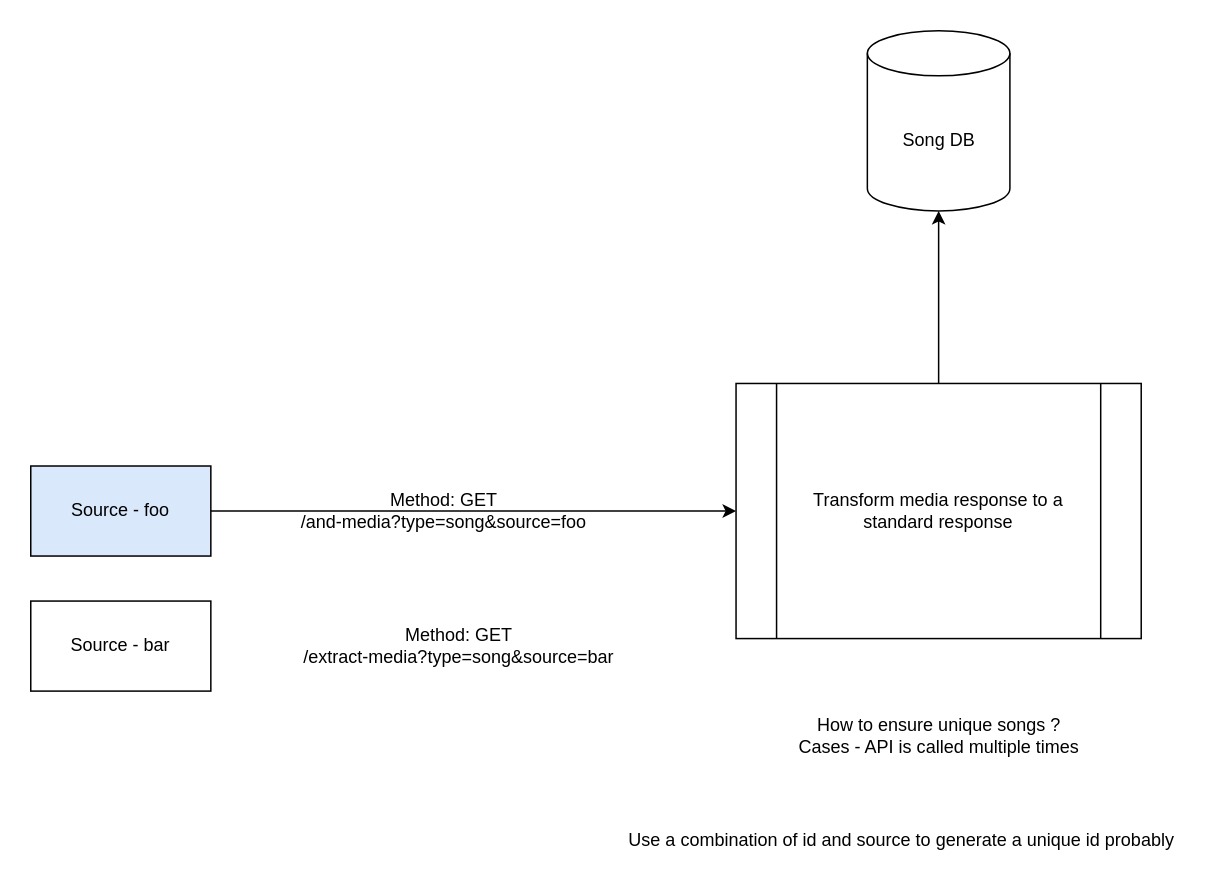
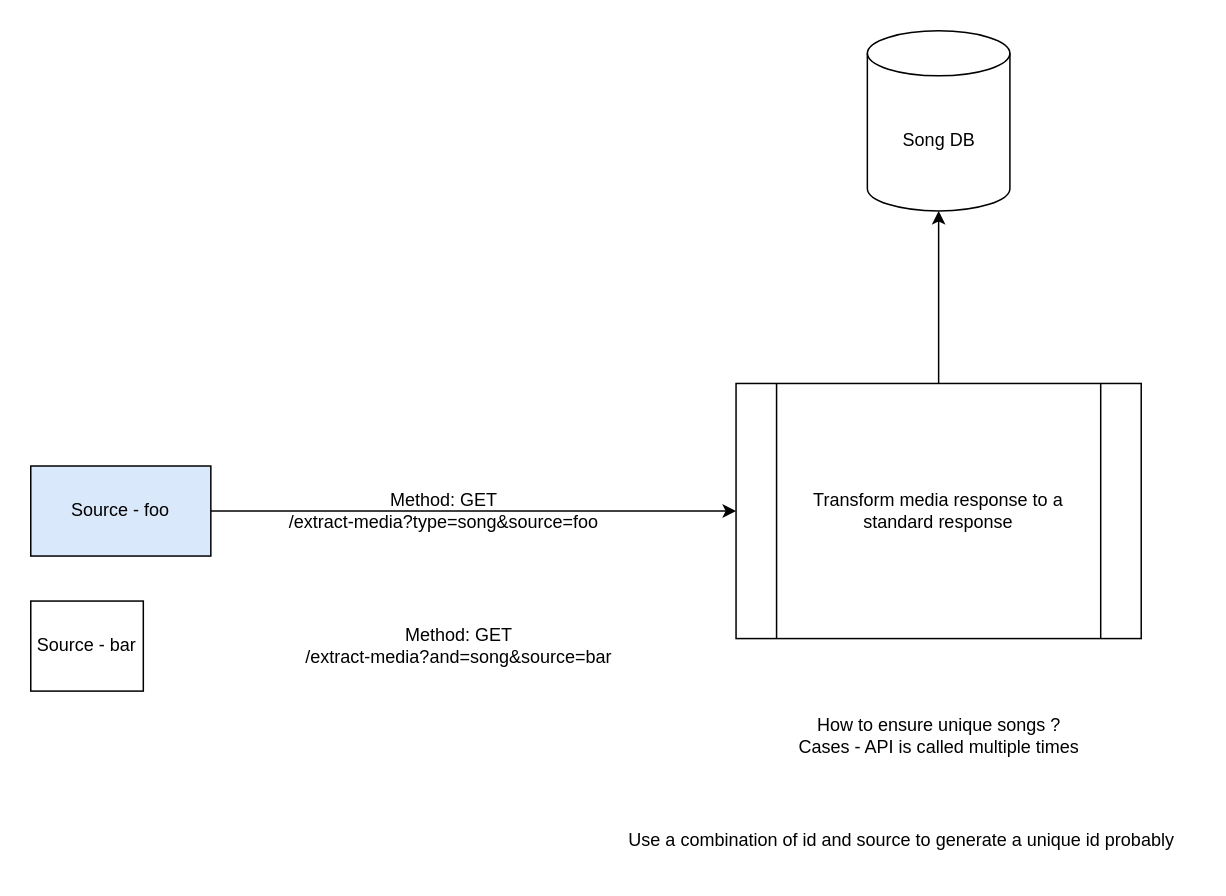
  <mxCell id="0" />
  <mxCell id="1" parent="0" />
  <mxCell id="2" style="edgeStyle=orthogonalEdgeStyle;rounded=0;orthogonalLoop=1;jettySize=auto;html=1;exitX=1;exitY=0.5;exitDx=0;exitDy=0;" edge="1" parent="1" source="3"><mxGeometry relative="1" as="geometry"><mxPoint x="490" y="340" as="targetPoint" /></mxGeometry></mxCell>
  <mxCell id="3" value="Source - foo" style="rounded=0;whiteSpace=wrap;html=1;fillColor=#dae8fc;" vertex="1" parent="1"><mxGeometry x="20" y="310" width="120" height="60" as="geometry" /></mxCell>
- <mxCell id="4" value="Source - bar" style="rounded=0;whiteSpace=wrap;html=1;" vertex="1" parent="1"><mxGeometry x="20" y="400" width="120" height="60" as="geometry" /></mxCell>
+ <mxCell id="4" value="Source - bar" style="rounded=0;whiteSpace=wrap;html=1;" vertex="1" parent="1"><mxGeometry x="20" y="400" width="75" height="60" as="geometry" /></mxCell>
  <mxCell id="5" style="edgeStyle=orthogonalEdgeStyle;rounded=0;orthogonalLoop=1;jettySize=auto;html=1;exitX=0.5;exitY=0;exitDx=0;exitDy=0;" edge="1" parent="1" source="6"><mxGeometry relative="1" as="geometry"><mxPoint x="625" y="140" as="targetPoint" /></mxGeometry></mxCell>
  <mxCell id="6" value="Transform media response to a standard response" style="shape=process;whiteSpace=wrap;html=1;backgroundOutline=1;" vertex="1" parent="1"><mxGeometry x="490" y="255" width="270" height="170" as="geometry" /></mxCell>
- <mxCell id="7" value="Method: GET&lt;br&gt;/and-media?type=song&amp;amp;source=foo" style="text;html=1;align=center;verticalAlign=middle;resizable=0;points=[];autosize=1;strokeColor=none;fillColor=none;" vertex="1" parent="1"><mxGeometry x="180" y="320" width="230" height="40" as="geometry" /></mxCell>
- <mxCell id="8" value="Method: GET&lt;br&gt;/extract-media?type=song&amp;amp;source=bar" style="text;html=1;align=center;verticalAlign=middle;resizable=0;points=[];autosize=1;strokeColor=none;fillColor=none;" vertex="1" parent="1"><mxGeometry x="190" y="410" width="230" height="40" as="geometry" /></mxCell>
+ <mxCell id="7" value="Method: GET&lt;br&gt;/extract-media?type=song&amp;amp;source=foo" style="text;html=1;align=center;verticalAlign=middle;resizable=0;points=[];autosize=1;strokeColor=none;fillColor=none;" vertex="1" parent="1"><mxGeometry x="180" y="320" width="230" height="40" as="geometry" /></mxCell>
+ <mxCell id="8" value="Method: GET&lt;br&gt;/extract-media?and=song&amp;amp;source=bar" style="text;html=1;align=center;verticalAlign=middle;resizable=0;points=[];autosize=1;strokeColor=none;fillColor=none;" vertex="1" parent="1"><mxGeometry x="190" y="410" width="230" height="40" as="geometry" /></mxCell>
  <mxCell id="9" value="Song DB" style="shape=cylinder3;whiteSpace=wrap;html=1;boundedLbl=1;backgroundOutline=1;size=15;" vertex="1" parent="1"><mxGeometry x="577.5" y="20" width="95" height="120" as="geometry" /></mxCell>
  <mxCell id="10" value="How to ensure unique songs ?&lt;br&gt;Cases - API is called multiple times" style="text;html=1;align=center;verticalAlign=middle;resizable=0;points=[];autosize=1;strokeColor=none;fillColor=none;" vertex="1" parent="1"><mxGeometry x="520" y="470" width="210" height="40" as="geometry" /></mxCell>
  <mxCell id="11" value="Use a combination of id and source to generate a unique id probably" style="text;html=1;align=center;verticalAlign=middle;resizable=0;points=[];autosize=1;strokeColor=none;fillColor=none;" vertex="1" parent="1"><mxGeometry x="405" y="545" width="390" height="30" as="geometry" /></mxCell>
